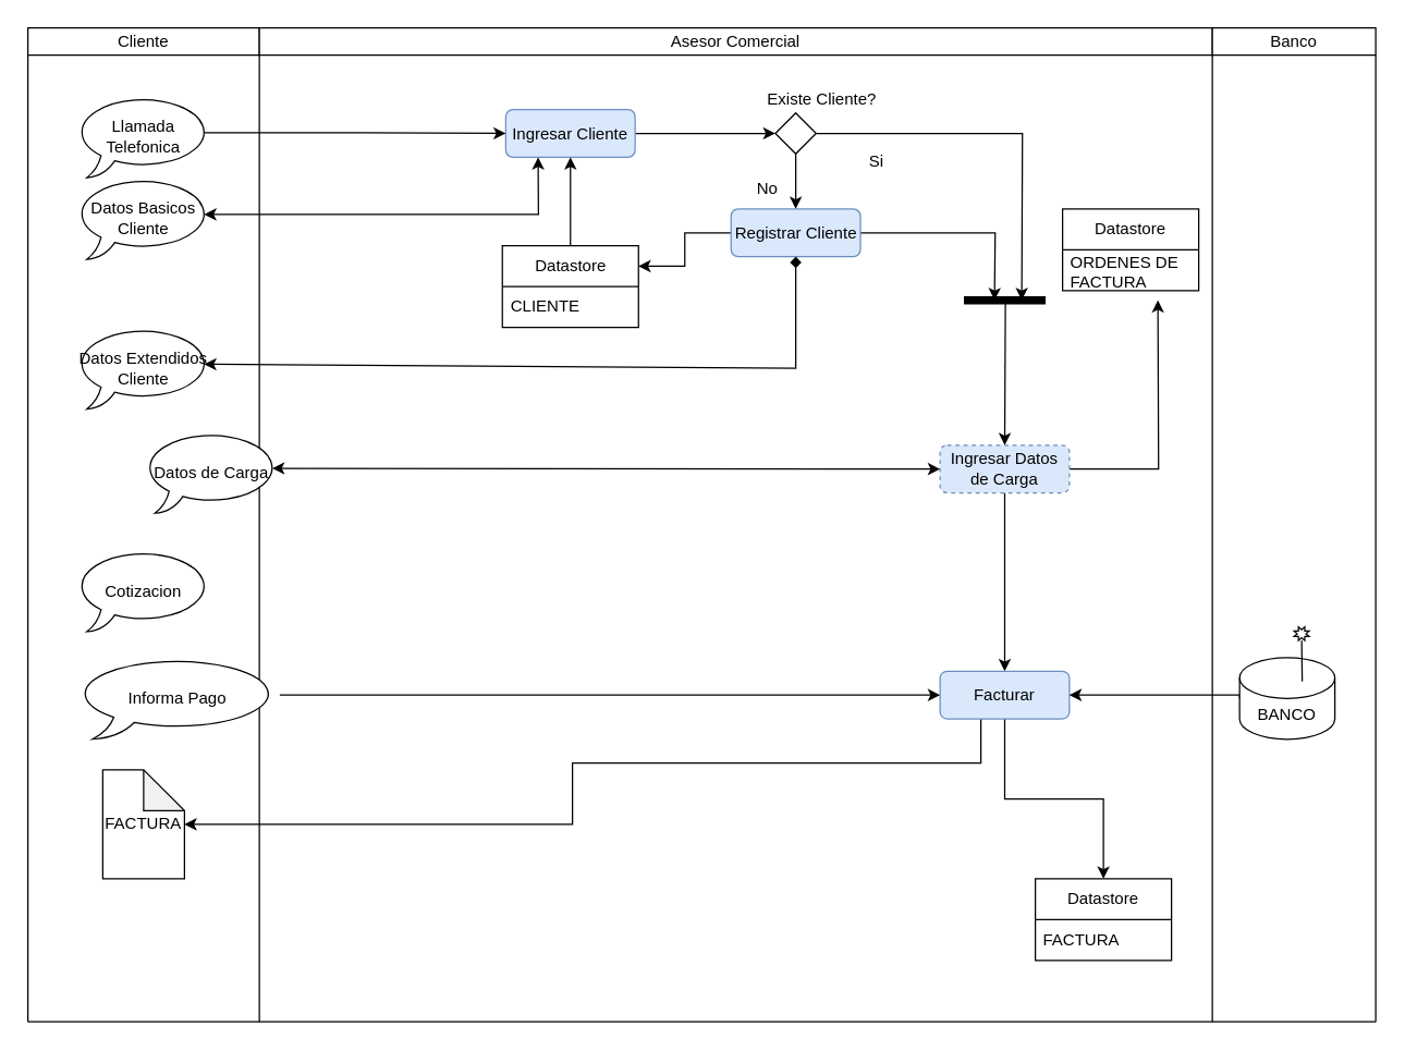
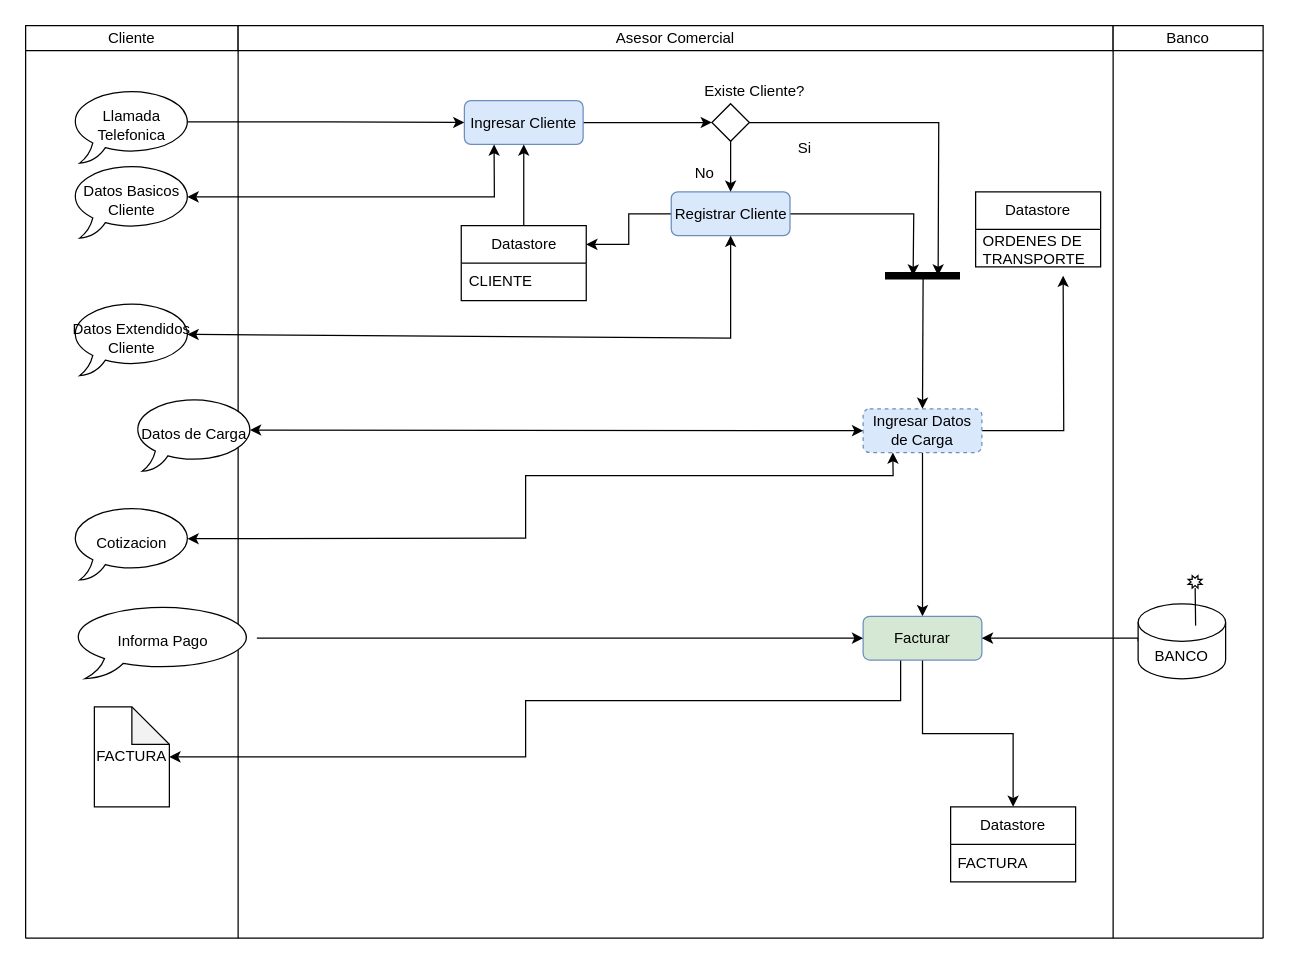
  <mxCell id="0" />
  <mxCell id="1" parent="0" />
  <mxCell id="2" value="Cliente" style="rounded=0;whiteSpace=wrap;html=1;" parent="1" vertex="1"><mxGeometry x="20" y="20" width="170" height="20" as="geometry" /></mxCell>
  <mxCell id="3" value="Asesor Comercial" style="rounded=0;whiteSpace=wrap;html=1;" parent="1" vertex="1"><mxGeometry x="190" y="20" width="700" height="20" as="geometry" /></mxCell>
  <mxCell id="4" value="Banco" style="rounded=0;whiteSpace=wrap;html=1;" parent="1" vertex="1"><mxGeometry x="890" y="20" width="120" height="20" as="geometry" /></mxCell>
  <mxCell id="5" value="" style="endArrow=none;html=1;rounded=0;" parent="1" edge="1"><mxGeometry width="50" height="50" relative="1" as="geometry"><mxPoint x="190" y="750" as="sourcePoint" /><mxPoint x="190" y="40" as="targetPoint" /></mxGeometry></mxCell>
  <mxCell id="6" value="" style="endArrow=none;html=1;rounded=0;" parent="1" edge="1"><mxGeometry width="50" height="50" relative="1" as="geometry"><mxPoint x="20" y="750" as="sourcePoint" /><mxPoint x="20" y="40" as="targetPoint" /></mxGeometry></mxCell>
  <mxCell id="7" style="edgeStyle=orthogonalEdgeStyle;rounded=0;orthogonalLoop=1;jettySize=auto;html=1;entryX=0;entryY=0.5;entryDx=0;entryDy=0;" edge="1" parent="1" source="8" target="14"><mxGeometry relative="1" as="geometry" /></mxCell>
  <mxCell id="8" value="Ingresar Cliente" style="rounded=1;whiteSpace=wrap;html=1;fillColor=#dae8fc;strokeColor=#6c8ebf;" parent="1" vertex="1"><mxGeometry x="371" y="80" width="95" height="35" as="geometry" /></mxCell>
  <mxCell id="9" style="edgeStyle=orthogonalEdgeStyle;rounded=0;orthogonalLoop=1;jettySize=auto;html=1;entryX=1;entryY=0.25;entryDx=0;entryDy=0;" edge="1" parent="1" source="11" target="43"><mxGeometry relative="1" as="geometry" /></mxCell>
  <mxCell id="10" style="edgeStyle=orthogonalEdgeStyle;rounded=0;orthogonalLoop=1;jettySize=auto;html=1;" edge="1" parent="1" source="11"><mxGeometry relative="1" as="geometry"><mxPoint x="730" y="220" as="targetPoint" /></mxGeometry></mxCell>
  <mxCell id="11" value="Registrar Cliente" style="rounded=1;whiteSpace=wrap;html=1;fillColor=#dae8fc;strokeColor=#6c8ebf;" parent="1" vertex="1"><mxGeometry x="536.5" y="153" width="95" height="35" as="geometry" /></mxCell>
  <mxCell id="12" style="edgeStyle=orthogonalEdgeStyle;rounded=0;orthogonalLoop=1;jettySize=auto;html=1;" parent="1" source="14" target="11" edge="1"><mxGeometry relative="1" as="geometry" /></mxCell>
  <mxCell id="13" style="edgeStyle=orthogonalEdgeStyle;rounded=0;orthogonalLoop=1;jettySize=auto;html=1;exitX=1;exitY=0.5;exitDx=0;exitDy=0;" edge="1" parent="1" source="14"><mxGeometry relative="1" as="geometry"><mxPoint x="750" y="220" as="targetPoint" /></mxGeometry></mxCell>
  <mxCell id="14" value="" style="rhombus;whiteSpace=wrap;html=1;" parent="1" vertex="1"><mxGeometry x="569" y="82.5" width="30" height="30" as="geometry" /></mxCell>
  <mxCell id="15" value="Existe Cliente?" style="text;html=1;align=center;verticalAlign=middle;resizable=0;points=[];autosize=1;strokeColor=none;fillColor=none;" parent="1" vertex="1"><mxGeometry x="553" y="58" width="100" height="30" as="geometry" /></mxCell>
  <mxCell id="16" value="Si" style="text;html=1;align=center;verticalAlign=middle;resizable=0;points=[];autosize=1;strokeColor=none;fillColor=none;" parent="1" vertex="1"><mxGeometry x="628" y="103" width="30" height="30" as="geometry" /></mxCell>
  <mxCell id="17" value="No" style="text;html=1;align=center;verticalAlign=middle;resizable=0;points=[];autosize=1;strokeColor=none;fillColor=none;" parent="1" vertex="1"><mxGeometry x="543" y="123" width="40" height="30" as="geometry" /></mxCell>
  <mxCell id="18" style="edgeStyle=orthogonalEdgeStyle;rounded=0;orthogonalLoop=1;jettySize=auto;html=1;" edge="1" parent="1" source="20"><mxGeometry relative="1" as="geometry"><mxPoint x="850" y="220" as="targetPoint" /></mxGeometry></mxCell>
  <mxCell id="19" style="edgeStyle=orthogonalEdgeStyle;rounded=0;orthogonalLoop=1;jettySize=auto;html=1;entryX=0.5;entryY=0;entryDx=0;entryDy=0;" edge="1" parent="1" source="20" target="25"><mxGeometry relative="1" as="geometry" /></mxCell>
  <mxCell id="20" value="Ingresar Datos de Carga" style="rounded=1;whiteSpace=wrap;html=1;fillColor=#dae8fc;strokeColor=#6c8ebf;dashed=1;" parent="1" vertex="1"><mxGeometry x="690" y="326.5" width="95" height="35" as="geometry" /></mxCell>
  <mxCell id="21" value="Datastore" style="swimlane;fontStyle=0;childLayout=stackLayout;horizontal=1;startSize=30;horizontalStack=0;resizeParent=1;resizeParentMax=0;resizeLast=0;collapsible=1;marginBottom=0;whiteSpace=wrap;html=1;" parent="1" vertex="1"><mxGeometry x="780" y="153" width="100" height="60" as="geometry" /></mxCell>
- <mxCell id="22" value="ORDENES DE FACTURA" style="text;strokeColor=none;fillColor=none;align=left;verticalAlign=middle;spacingLeft=4;spacingRight=4;overflow=hidden;points=[[0,0.5],[1,0.5]];portConstraint=eastwest;rotatable=0;whiteSpace=wrap;html=1;" parent="21" vertex="1"><mxGeometry y="30" width="100" height="30" as="geometry" /></mxCell>
+ <mxCell id="22" value="ORDENES DE TRANSPORTE" style="text;strokeColor=none;fillColor=none;align=left;verticalAlign=middle;spacingLeft=4;spacingRight=4;overflow=hidden;points=[[0,0.5],[1,0.5]];portConstraint=eastwest;rotatable=0;whiteSpace=wrap;html=1;" parent="21" vertex="1"><mxGeometry y="30" width="100" height="30" as="geometry" /></mxCell>
  <mxCell id="23" style="edgeStyle=orthogonalEdgeStyle;rounded=0;orthogonalLoop=1;jettySize=auto;html=1;" parent="1" source="25" target="26" edge="1"><mxGeometry relative="1" as="geometry"><Array as="points"><mxPoint x="720" y="560" /><mxPoint x="420" y="560" /><mxPoint x="420" y="605" /></Array></mxGeometry></mxCell>
  <mxCell id="24" style="edgeStyle=orthogonalEdgeStyle;rounded=0;orthogonalLoop=1;jettySize=auto;html=1;entryX=0.5;entryY=0;entryDx=0;entryDy=0;" parent="1" source="25" target="39" edge="1"><mxGeometry relative="1" as="geometry" /></mxCell>
- <mxCell id="25" value="Facturar" style="rounded=1;whiteSpace=wrap;html=1;fillColor=#dae8fc;strokeColor=#6c8ebf;" parent="1" vertex="1"><mxGeometry x="690" y="492.5" width="95" height="35" as="geometry" /></mxCell>
+ <mxCell id="25" value="Facturar" style="rounded=1;whiteSpace=wrap;html=1;fillColor=#d5e8d4;strokeColor=#6c8ebf;" parent="1" vertex="1"><mxGeometry x="690" y="492.5" width="95" height="35" as="geometry" /></mxCell>
  <mxCell id="26" value="FACTURA" style="shape=note;whiteSpace=wrap;html=1;backgroundOutline=1;darkOpacity=0.05;" parent="1" vertex="1"><mxGeometry x="75" y="565" width="60" height="80" as="geometry" /></mxCell>
  <mxCell id="27" value="" style="endArrow=none;html=1;rounded=0;" parent="1" edge="1"><mxGeometry width="50" height="50" relative="1" as="geometry"><mxPoint x="890" y="750" as="sourcePoint" /><mxPoint x="890" y="40" as="targetPoint" /></mxGeometry></mxCell>
  <mxCell id="28" value="" style="endArrow=none;html=1;rounded=0;entryX=1;entryY=1;entryDx=0;entryDy=0;" parent="1" target="4" edge="1"><mxGeometry width="50" height="50" relative="1" as="geometry"><mxPoint x="1010" y="750" as="sourcePoint" /><mxPoint x="1010" y="47.5" as="targetPoint" /></mxGeometry></mxCell>
  <mxCell id="29" style="edgeStyle=orthogonalEdgeStyle;rounded=0;orthogonalLoop=1;jettySize=auto;html=1;entryX=1;entryY=0.5;entryDx=0;entryDy=0;exitX=0;exitY=0.5;exitDx=0;exitDy=0;exitPerimeter=0;" parent="1" source="30" target="25" edge="1"><mxGeometry relative="1" as="geometry"><Array as="points"><mxPoint x="910" y="510" /></Array></mxGeometry></mxCell>
  <mxCell id="30" value="BANCO" style="shape=cylinder3;whiteSpace=wrap;html=1;boundedLbl=1;backgroundOutline=1;size=15;" parent="1" vertex="1"><mxGeometry x="910" y="482.5" width="70" height="60" as="geometry" /></mxCell>
  <mxCell id="31" value="Llamada Telefonica" style="whiteSpace=wrap;html=1;shape=mxgraph.basic.oval_callout" parent="1" vertex="1"><mxGeometry x="55" y="70" width="100" height="60" as="geometry" /></mxCell>
  <mxCell id="32" value="Datos Extendidos Cliente" style="whiteSpace=wrap;html=1;shape=mxgraph.basic.oval_callout" parent="1" vertex="1"><mxGeometry x="55" y="240" width="100" height="60" as="geometry" /></mxCell>
  <mxCell id="33" value="Datos de Carga" style="whiteSpace=wrap;html=1;shape=mxgraph.basic.oval_callout" parent="1" vertex="1"><mxGeometry x="105" y="316.5" width="100" height="60" as="geometry" /></mxCell>
  <mxCell id="34" value="Cotizacion" style="whiteSpace=wrap;html=1;shape=mxgraph.basic.oval_callout" parent="1" vertex="1"><mxGeometry x="55" y="403.5" width="100" height="60" as="geometry" /></mxCell>
  <mxCell id="35" value="" style="endArrow=none;html=1;rounded=0;" parent="1" source="37" edge="1"><mxGeometry width="50" height="50" relative="1" as="geometry"><mxPoint x="960" y="490" as="sourcePoint" /><mxPoint x="960" y="460" as="targetPoint" /></mxGeometry></mxCell>
  <mxCell id="36" value="" style="endArrow=none;html=1;rounded=0;" parent="1" target="37" edge="1"><mxGeometry width="50" height="50" relative="1" as="geometry"><mxPoint x="956" y="500" as="sourcePoint" /><mxPoint x="960" y="460" as="targetPoint" /></mxGeometry></mxCell>
  <mxCell id="37" value="" style="verticalLabelPosition=bottom;verticalAlign=top;html=1;shape=mxgraph.basic.8_point_star" parent="1" vertex="1"><mxGeometry x="950" y="460" width="11.11" height="10" as="geometry" /></mxCell>
  <mxCell id="38" value="" style="endArrow=none;html=1;rounded=0;" parent="1" edge="1"><mxGeometry width="50" height="50" relative="1" as="geometry"><mxPoint x="20" y="750" as="sourcePoint" /><mxPoint x="1010" y="750" as="targetPoint" /><Array as="points"><mxPoint x="520" y="750" /></Array></mxGeometry></mxCell>
  <mxCell id="39" value="Datastore" style="swimlane;fontStyle=0;childLayout=stackLayout;horizontal=1;startSize=30;horizontalStack=0;resizeParent=1;resizeParentMax=0;resizeLast=0;collapsible=1;marginBottom=0;whiteSpace=wrap;html=1;" parent="1" vertex="1"><mxGeometry x="760" y="645" width="100" height="60" as="geometry" /></mxCell>
  <mxCell id="40" value="FACTURA" style="text;strokeColor=none;fillColor=none;align=left;verticalAlign=middle;spacingLeft=4;spacingRight=4;overflow=hidden;points=[[0,0.5],[1,0.5]];portConstraint=eastwest;rotatable=0;whiteSpace=wrap;html=1;" parent="39" vertex="1"><mxGeometry y="30" width="100" height="30" as="geometry" /></mxCell>
  <mxCell id="41" value="" style="endArrow=none;html=1;rounded=0;strokeWidth=6;" parent="1" edge="1"><mxGeometry width="50" height="50" relative="1" as="geometry"><mxPoint x="707.5" y="220" as="sourcePoint" /><mxPoint x="767.5" y="220" as="targetPoint" /></mxGeometry></mxCell>
  <mxCell id="42" style="edgeStyle=orthogonalEdgeStyle;rounded=0;orthogonalLoop=1;jettySize=auto;html=1;entryX=0.5;entryY=1;entryDx=0;entryDy=0;" parent="1" source="43" target="8" edge="1"><mxGeometry relative="1" as="geometry" /></mxCell>
  <mxCell id="43" value="Datastore" style="swimlane;fontStyle=0;childLayout=stackLayout;horizontal=1;startSize=30;horizontalStack=0;resizeParent=1;resizeParentMax=0;resizeLast=0;collapsible=1;marginBottom=0;whiteSpace=wrap;html=1;" parent="1" vertex="1"><mxGeometry x="368.5" y="180" width="100" height="60" as="geometry" /></mxCell>
  <mxCell id="44" value="CLIENTE" style="text;strokeColor=none;fillColor=none;align=left;verticalAlign=middle;spacingLeft=4;spacingRight=4;overflow=hidden;points=[[0,0.5],[1,0.5]];portConstraint=eastwest;rotatable=0;whiteSpace=wrap;html=1;" parent="43" vertex="1"><mxGeometry y="30" width="100" height="30" as="geometry" /></mxCell>
  <mxCell id="45" value="Datos Basicos Cliente" style="whiteSpace=wrap;html=1;shape=mxgraph.basic.oval_callout" vertex="1" parent="1"><mxGeometry x="55" y="130" width="100" height="60" as="geometry" /></mxCell>
  <mxCell id="46" style="edgeStyle=orthogonalEdgeStyle;rounded=0;orthogonalLoop=1;jettySize=auto;html=1;entryX=0;entryY=0.5;entryDx=0;entryDy=0;exitX=0.945;exitY=0.45;exitDx=0;exitDy=0;exitPerimeter=0;" edge="1" parent="1" source="31" target="8"><mxGeometry relative="1" as="geometry"><mxPoint x="322" y="100.5" as="sourcePoint" /></mxGeometry></mxCell>
  <mxCell id="47" value="" style="endArrow=classic;startArrow=classic;html=1;rounded=0;entryX=0.945;entryY=0.45;entryDx=0;entryDy=0;entryPerimeter=0;exitX=0.25;exitY=1;exitDx=0;exitDy=0;" edge="1" parent="1"><mxGeometry width="50" height="50" relative="1" as="geometry"><mxPoint x="394.75" y="115" as="sourcePoint" /><mxPoint x="149.5" y="157" as="targetPoint" /><Array as="points"><mxPoint x="395" y="157" /></Array></mxGeometry></mxCell>
- <mxCell id="48" value="" style="endArrow=diamond;startArrow=classic;html=1;rounded=0;entryX=0.5;entryY=1;entryDx=0;entryDy=0;exitX=0.945;exitY=0.45;exitDx=0;exitDy=0;exitPerimeter=0;" edge="1" parent="1" source="32" target="11"><mxGeometry width="50" height="50" relative="1" as="geometry"><mxPoint x="420" y="390" as="sourcePoint" /><mxPoint x="470" y="340" as="targetPoint" /><Array as="points"><mxPoint x="584" y="270" /></Array></mxGeometry></mxCell>
+ <mxCell id="48" value="" style="endArrow=classic;startArrow=classic;html=1;rounded=0;entryX=0.5;entryY=1;entryDx=0;entryDy=0;exitX=0.945;exitY=0.45;exitDx=0;exitDy=0;exitPerimeter=0;" edge="1" parent="1" source="32" target="11"><mxGeometry width="50" height="50" relative="1" as="geometry"><mxPoint x="420" y="390" as="sourcePoint" /><mxPoint x="470" y="340" as="targetPoint" /><Array as="points"><mxPoint x="584" y="270" /></Array></mxGeometry></mxCell>
  <mxCell id="49" value="" style="endArrow=classic;html=1;rounded=0;entryX=0.5;entryY=0;entryDx=0;entryDy=0;" edge="1" parent="1" target="20"><mxGeometry width="50" height="50" relative="1" as="geometry"><mxPoint x="738" y="220" as="sourcePoint" /><mxPoint x="470" y="340" as="targetPoint" /></mxGeometry></mxCell>
  <mxCell id="50" value="" style="endArrow=classic;startArrow=classic;html=1;rounded=0;entryX=0;entryY=0.5;entryDx=0;entryDy=0;exitX=0.945;exitY=0.45;exitDx=0;exitDy=0;exitPerimeter=0;" edge="1" parent="1" source="33" target="20"><mxGeometry width="50" height="50" relative="1" as="geometry"><mxPoint x="420" y="390" as="sourcePoint" /><mxPoint x="470" y="340" as="targetPoint" /><Array as="points" /></mxGeometry></mxCell>
+ <mxCell id="51" value="" style="endArrow=classic;startArrow=classic;html=1;rounded=0;exitX=0.945;exitY=0.45;exitDx=0;exitDy=0;exitPerimeter=0;entryX=0.25;entryY=1;entryDx=0;entryDy=0;" edge="1" parent="1" source="34" target="20"><mxGeometry width="50" height="50" relative="1" as="geometry"><mxPoint x="420" y="390" as="sourcePoint" /><mxPoint x="620" y="340" as="targetPoint" /><Array as="points"><mxPoint x="420" y="430" /><mxPoint x="420" y="380" /><mxPoint x="714" y="380" /></Array></mxGeometry></mxCell>
  <mxCell id="52" style="edgeStyle=orthogonalEdgeStyle;rounded=0;orthogonalLoop=1;jettySize=auto;html=1;" edge="1" parent="1" source="53"><mxGeometry relative="1" as="geometry"><mxPoint x="690" y="510" as="targetPoint" /><Array as="points"><mxPoint x="500" y="510" /><mxPoint x="500" y="510" /></Array></mxGeometry></mxCell>
  <mxCell id="53" value="Informa Pago" style="whiteSpace=wrap;html=1;shape=mxgraph.basic.oval_callout" vertex="1" parent="1"><mxGeometry x="55" y="482.5" width="150" height="60" as="geometry" /></mxCell>
